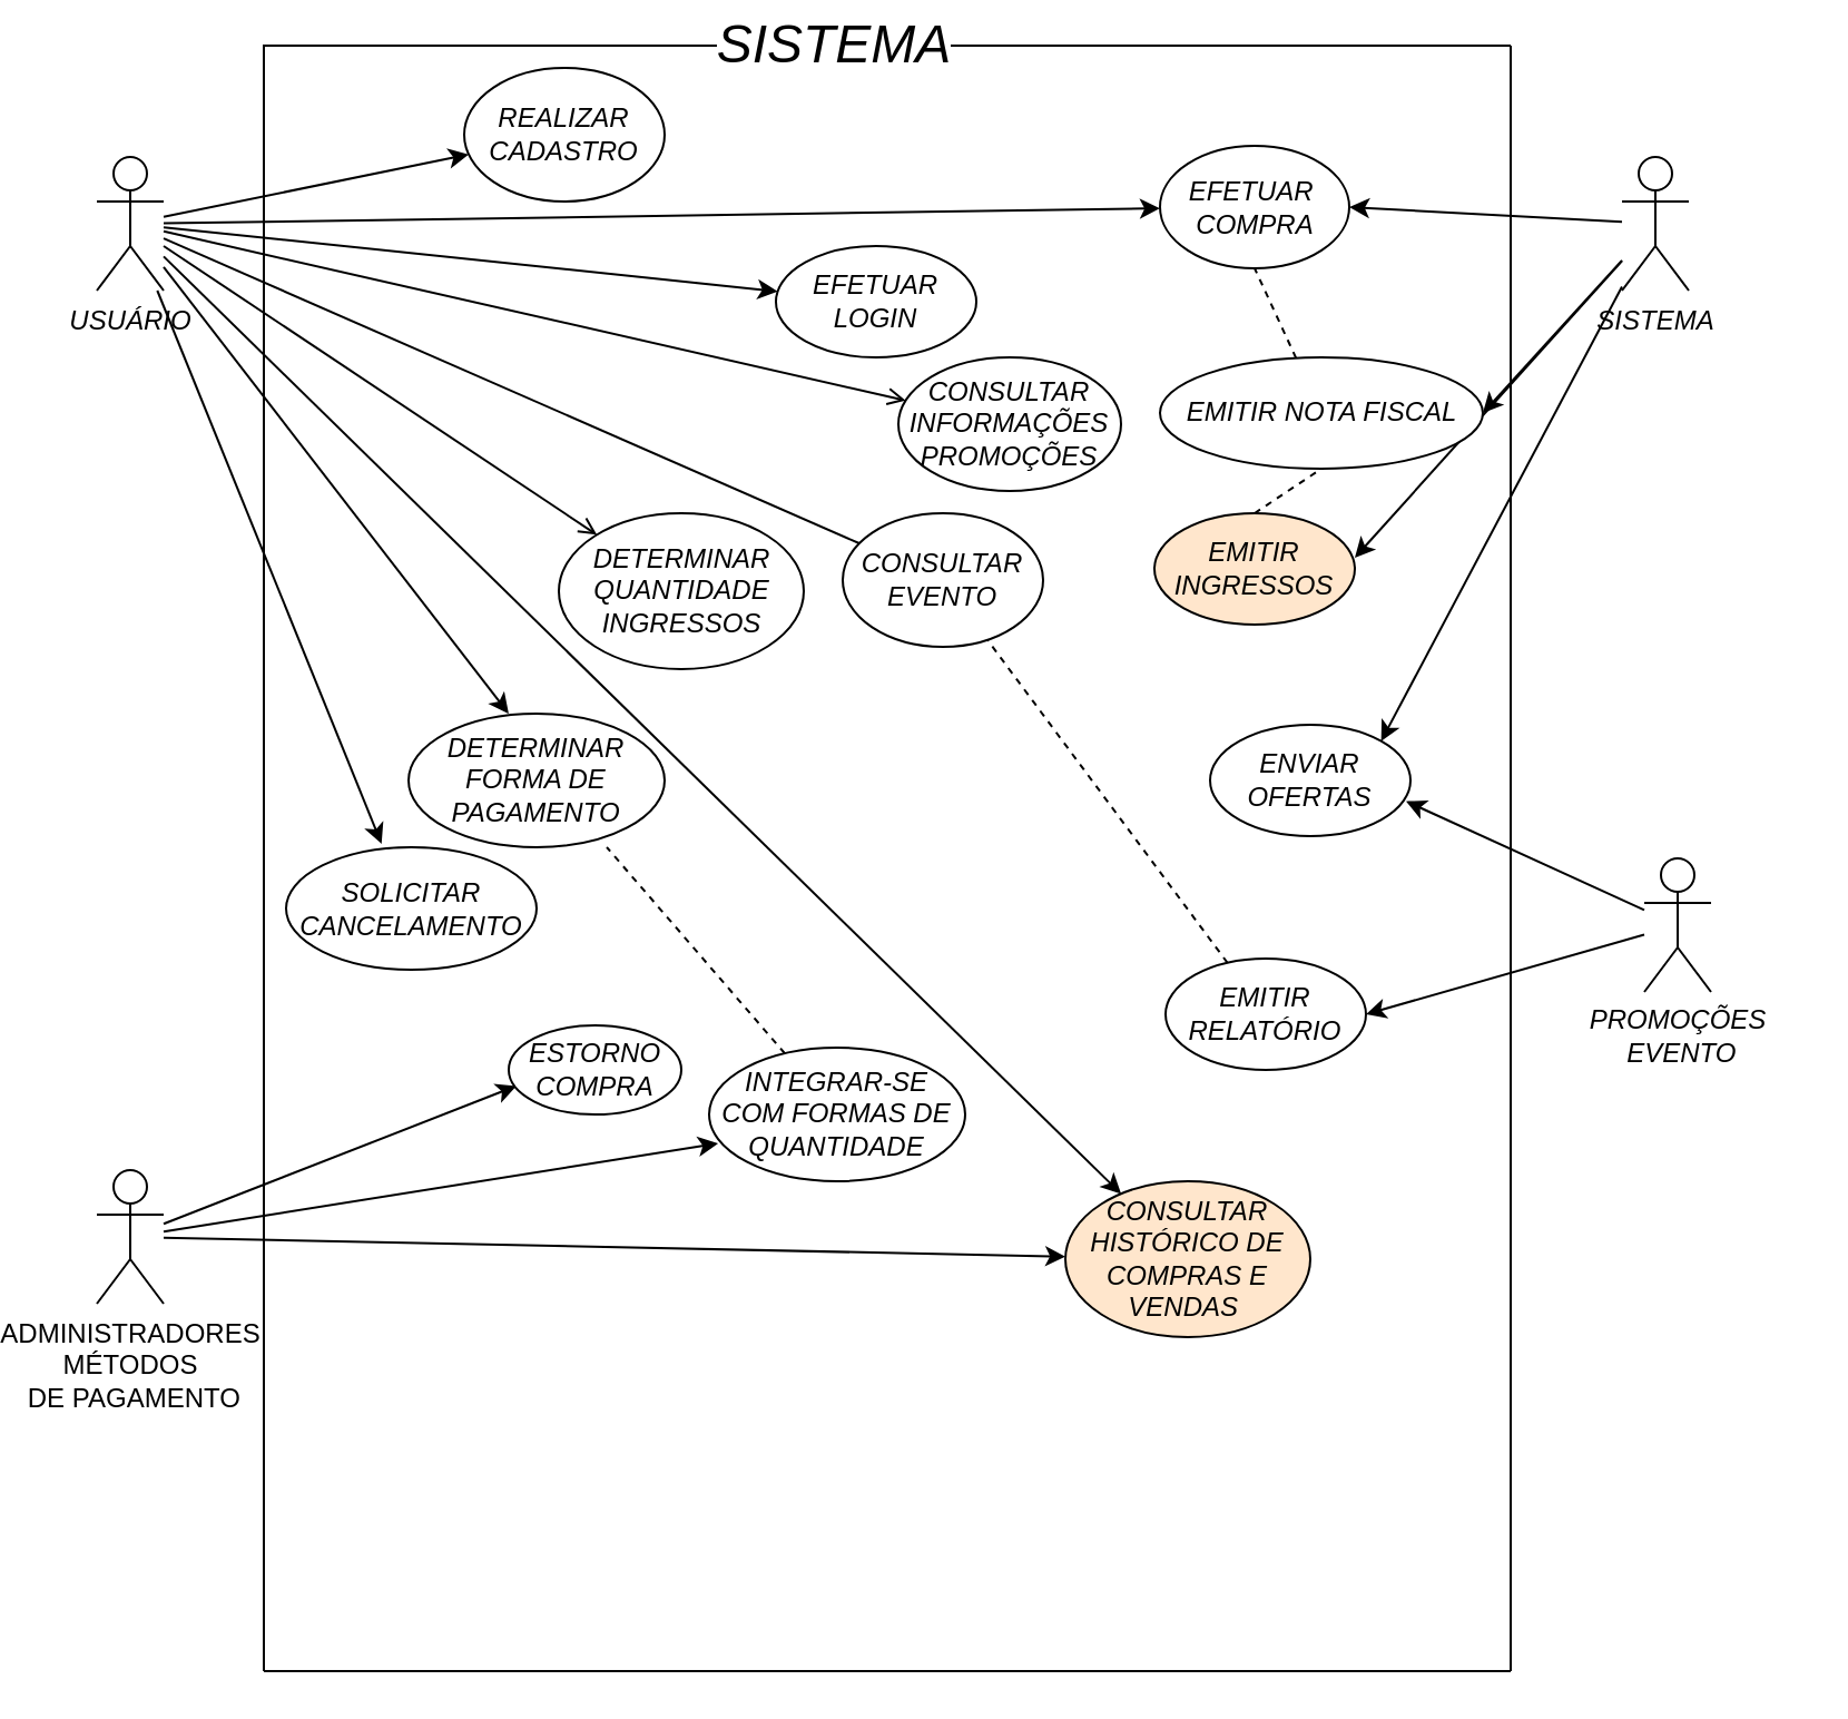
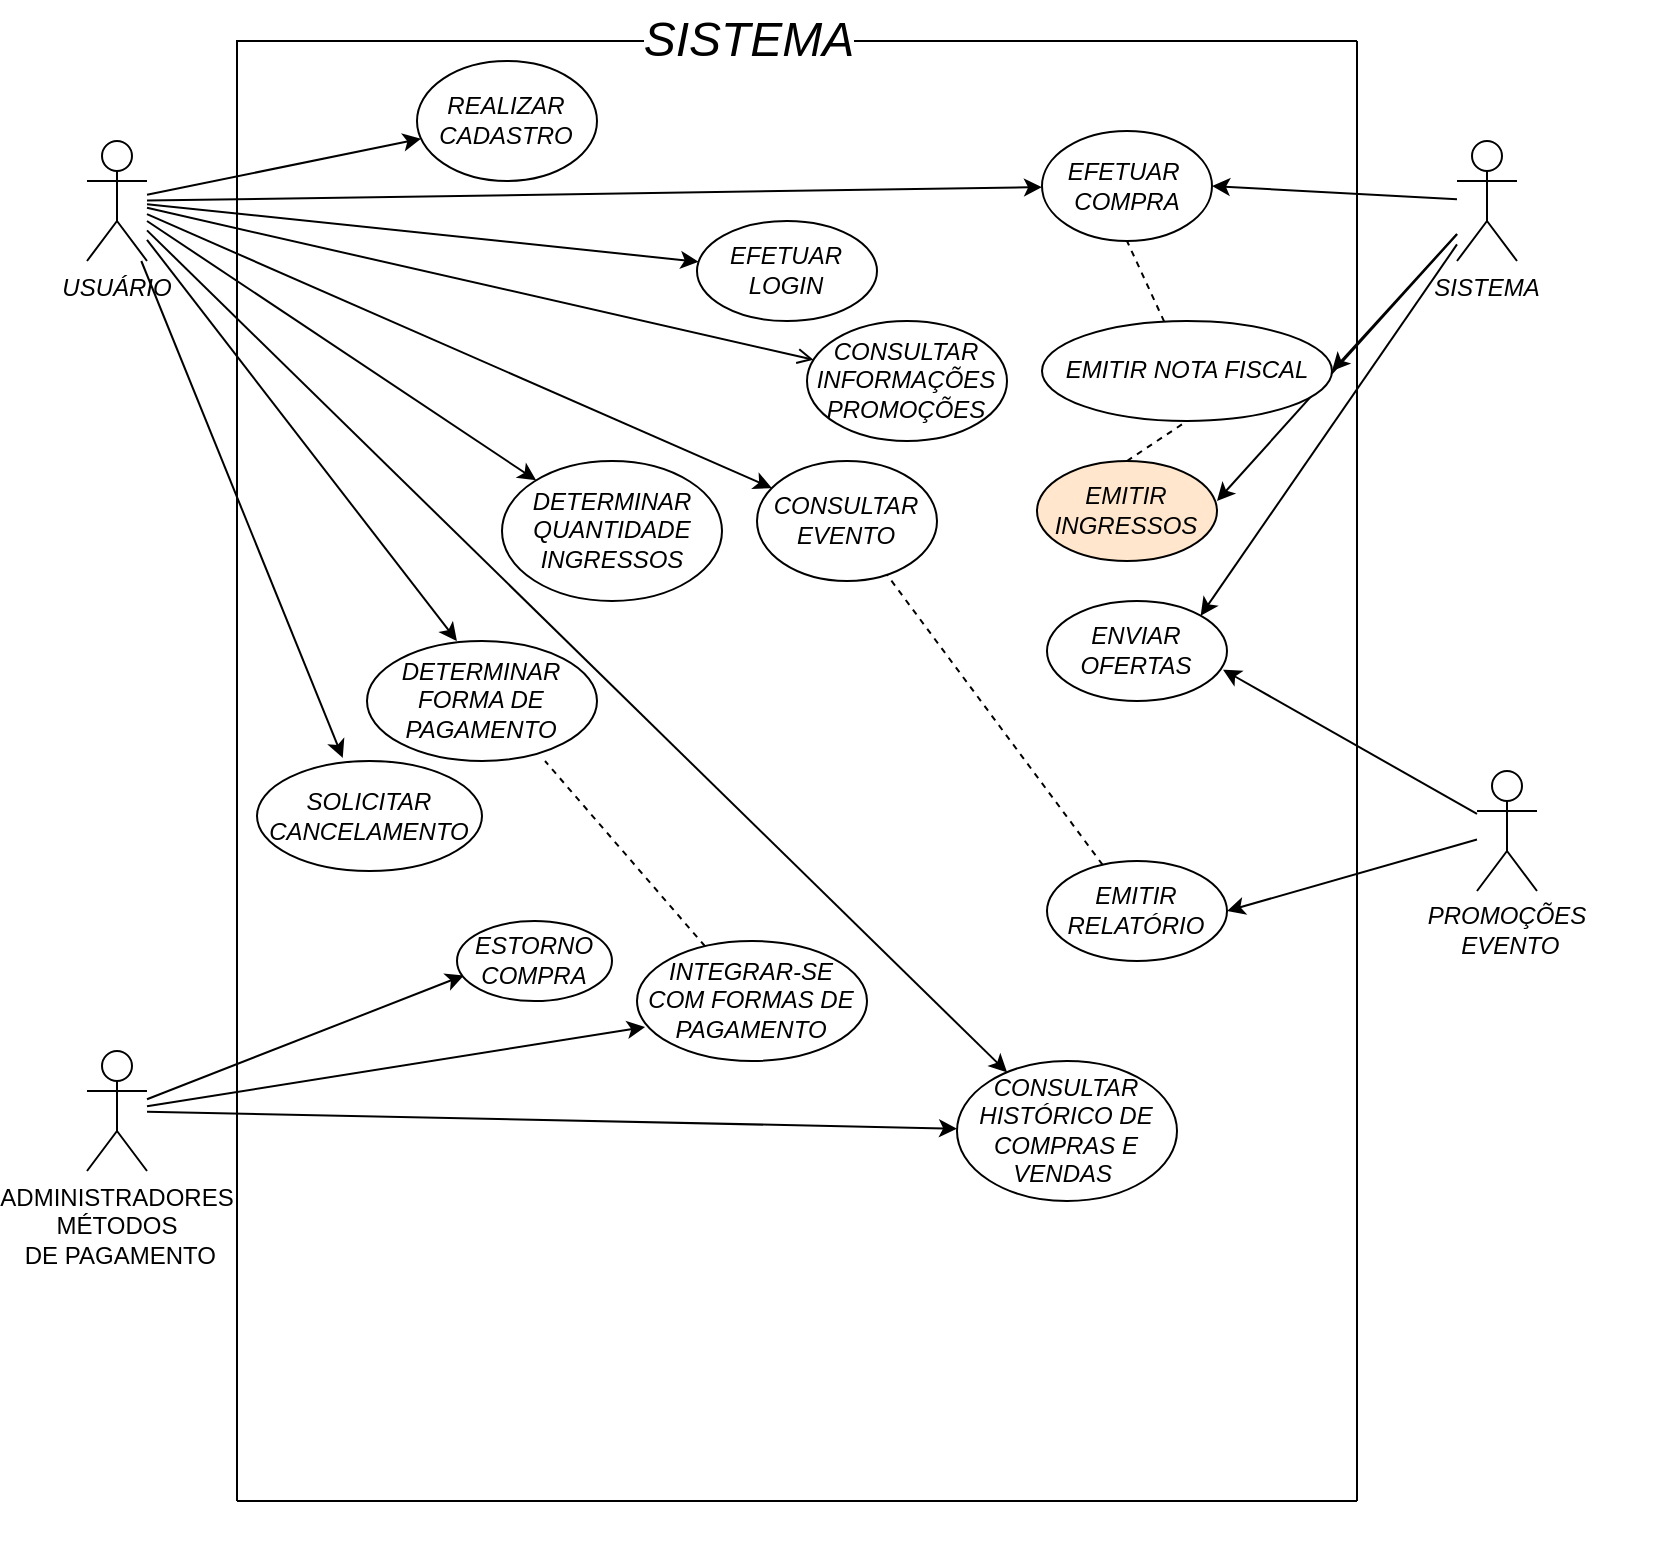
  <mxCell id="0" />
  <mxCell id="1" parent="0" />
  <mxCell id="2" style="edgeStyle=none;rounded=0;orthogonalLoop=1;jettySize=auto;html=1;" parent="1" source="10" target="25" edge="1"><mxGeometry relative="1" as="geometry" /></mxCell>
  <mxCell id="3" style="edgeStyle=none;rounded=0;orthogonalLoop=1;jettySize=auto;html=1;" parent="1" source="10" target="24" edge="1"><mxGeometry relative="1" as="geometry" /></mxCell>
- <mxCell id="4" style="edgeStyle=none;rounded=0;orthogonalLoop=1;jettySize=auto;html=1;fontSize=24;endArrow=none;" parent="1" source="10" target="26" edge="1"><mxGeometry relative="1" as="geometry" /></mxCell>
+ <mxCell id="4" style="edgeStyle=none;rounded=0;orthogonalLoop=1;jettySize=auto;html=1;fontSize=24;" parent="1" source="10" target="26" edge="1"><mxGeometry relative="1" as="geometry" /></mxCell>
  <mxCell id="5" style="edgeStyle=none;rounded=0;orthogonalLoop=1;jettySize=auto;html=1;fontSize=24;endArrow=open;" parent="1" source="10" target="27" edge="1"><mxGeometry relative="1" as="geometry" /></mxCell>
- <mxCell id="6" style="edgeStyle=none;rounded=0;orthogonalLoop=1;jettySize=auto;html=1;fontSize=24;endArrow=open;" parent="1" source="10" target="28" edge="1"><mxGeometry relative="1" as="geometry" /></mxCell>
+ <mxCell id="6" style="edgeStyle=none;rounded=0;orthogonalLoop=1;jettySize=auto;html=1;fontSize=24;" parent="1" source="10" target="28" edge="1"><mxGeometry relative="1" as="geometry" /></mxCell>
  <mxCell id="7" style="edgeStyle=none;rounded=0;orthogonalLoop=1;jettySize=auto;html=1;fontSize=24;" parent="1" source="10" target="35" edge="1"><mxGeometry relative="1" as="geometry" /></mxCell>
  <mxCell id="8" style="edgeStyle=none;rounded=0;orthogonalLoop=1;jettySize=auto;html=1;entryX=0.381;entryY=-0.028;entryDx=0;entryDy=0;entryPerimeter=0;fontSize=24;" parent="1" source="10" target="40" edge="1"><mxGeometry relative="1" as="geometry" /></mxCell>
  <mxCell id="9" style="edgeStyle=none;rounded=0;orthogonalLoop=1;jettySize=auto;html=1;" edge="1" parent="1" source="10" target="43"><mxGeometry relative="1" as="geometry" /></mxCell>
  <mxCell id="10" value="&lt;i&gt;USUÁRIO&lt;/i&gt;" style="shape=umlActor;verticalLabelPosition=bottom;verticalAlign=top;html=1;outlineConnect=0;" parent="1" vertex="1"><mxGeometry x="20" y="70" width="30" height="60" as="geometry" /></mxCell>
  <mxCell id="11" style="edgeStyle=none;rounded=0;orthogonalLoop=1;jettySize=auto;html=1;entryX=1;entryY=0.5;entryDx=0;entryDy=0;fontSize=24;" parent="1" source="13" target="39" edge="1"><mxGeometry relative="1" as="geometry" /></mxCell>
  <mxCell id="12" style="edgeStyle=none;rounded=0;orthogonalLoop=1;jettySize=auto;html=1;fontSize=24;entryX=0.978;entryY=0.687;entryDx=0;entryDy=0;entryPerimeter=0;" parent="1" source="13" target="38" edge="1"><mxGeometry relative="1" as="geometry"><mxPoint x="595" y="340" as="targetPoint" /></mxGeometry></mxCell>
  <mxCell id="13" value="" style="shape=umlActor;verticalLabelPosition=bottom;verticalAlign=top;html=1;outlineConnect=0;" parent="1" vertex="1"><mxGeometry x="715" y="385" width="30" height="60" as="geometry" /></mxCell>
  <mxCell id="14" style="edgeStyle=none;rounded=0;orthogonalLoop=1;jettySize=auto;html=1;entryX=1;entryY=0.5;entryDx=0;entryDy=0;fontSize=24;" parent="1" source="18" target="35" edge="1"><mxGeometry relative="1" as="geometry" /></mxCell>
  <mxCell id="15" style="edgeStyle=none;rounded=0;orthogonalLoop=1;jettySize=auto;html=1;entryX=1;entryY=0.5;entryDx=0;entryDy=0;fontSize=24;" parent="1" source="18" target="36" edge="1"><mxGeometry relative="1" as="geometry" /></mxCell>
  <mxCell id="16" style="edgeStyle=none;rounded=0;orthogonalLoop=1;jettySize=auto;html=1;fontSize=24;" parent="1" source="18" edge="1"><mxGeometry relative="1" as="geometry"><mxPoint x="585" y="250" as="targetPoint" /></mxGeometry></mxCell>
  <mxCell id="17" style="edgeStyle=none;rounded=0;orthogonalLoop=1;jettySize=auto;html=1;entryX=1;entryY=0;entryDx=0;entryDy=0;fontSize=24;" parent="1" source="18" target="38" edge="1"><mxGeometry relative="1" as="geometry" /></mxCell>
  <mxCell id="18" value="&lt;i&gt;SISTEMA&lt;/i&gt;" style="shape=umlActor;verticalLabelPosition=bottom;verticalAlign=top;html=1;outlineConnect=0;" parent="1" vertex="1"><mxGeometry x="705" y="70" width="30" height="60" as="geometry" /></mxCell>
  <mxCell id="19" value="&lt;i&gt;PROMOÇÕES&lt;br&gt;&amp;nbsp;EVENTO&lt;/i&gt;" style="text;html=1;align=center;verticalAlign=middle;resizable=0;points=[];autosize=1;strokeColor=none;fillColor=none;" parent="1" vertex="1"><mxGeometry x="675" y="450" width="110" height="30" as="geometry" /></mxCell>
  <mxCell id="20" style="edgeStyle=none;rounded=0;orthogonalLoop=1;jettySize=auto;html=1;fontSize=24;entryX=0.044;entryY=0.68;entryDx=0;entryDy=0;entryPerimeter=0;" parent="1" source="23" target="41" edge="1"><mxGeometry relative="1" as="geometry"><mxPoint x="375" y="545" as="targetPoint" /></mxGeometry></mxCell>
  <mxCell id="21" style="edgeStyle=none;rounded=0;orthogonalLoop=1;jettySize=auto;html=1;" edge="1" parent="1" source="23" target="43"><mxGeometry relative="1" as="geometry" /></mxCell>
  <mxCell id="22" style="edgeStyle=none;rounded=0;orthogonalLoop=1;jettySize=auto;html=1;entryX=0.035;entryY=0.717;entryDx=0;entryDy=0;entryPerimeter=0;" edge="1" parent="1" source="23" target="44"><mxGeometry relative="1" as="geometry" /></mxCell>
  <mxCell id="23" value="ADMINISTRADORES&lt;br&gt;MÉTODOS&lt;br&gt;&amp;nbsp;DE PAGAMENTO" style="shape=umlActor;verticalLabelPosition=bottom;verticalAlign=top;html=1;outlineConnect=0;" parent="1" vertex="1"><mxGeometry x="20" y="525" width="30" height="60" as="geometry" /></mxCell>
  <mxCell id="24" value="&lt;i&gt;REALIZAR CADASTRO&lt;/i&gt;" style="ellipse;whiteSpace=wrap;html=1;fillColor=#FFFFFF;" parent="1" vertex="1"><mxGeometry x="185" y="30" width="90" height="60" as="geometry" /></mxCell>
  <mxCell id="25" value="&lt;i&gt;EFETUAR LOGIN&lt;/i&gt;" style="ellipse;whiteSpace=wrap;html=1;fillColor=#FFFFFF;" parent="1" vertex="1"><mxGeometry x="325" y="110" width="90" height="50" as="geometry" /></mxCell>
  <mxCell id="26" value="&lt;i&gt;CONSULTAR EVENTO&lt;/i&gt;" style="ellipse;whiteSpace=wrap;html=1;fillColor=#FFFFFF;" parent="1" vertex="1"><mxGeometry x="355" y="230" width="90" height="60" as="geometry" /></mxCell>
  <mxCell id="27" value="&lt;i&gt;CONSULTAR&lt;br&gt;INFORMAÇÕES&lt;br&gt;PROMOÇÕES&lt;br&gt;&lt;/i&gt;" style="ellipse;whiteSpace=wrap;html=1;fillColor=#FFFFFF;" parent="1" vertex="1"><mxGeometry x="380" y="160" width="100" height="60" as="geometry" /></mxCell>
  <mxCell id="28" value="&lt;i&gt;DETERMINAR QUANTIDADE INGRESSOS&lt;/i&gt;" style="ellipse;whiteSpace=wrap;html=1;fillColor=#FFFFFF;" parent="1" vertex="1"><mxGeometry x="227.5" y="230" width="110" height="70" as="geometry" /></mxCell>
  <mxCell id="29" value="&lt;i&gt;DETERMINAR FORMA DE PAGAMENTO&lt;/i&gt;" style="ellipse;whiteSpace=wrap;html=1;fillColor=#FFFFFF;" parent="1" vertex="1"><mxGeometry x="160" y="320" width="115" height="60" as="geometry" /></mxCell>
  <mxCell id="30" value="" style="endArrow=none;html=1;rounded=0;" parent="1" edge="1"><mxGeometry width="50" height="50" relative="1" as="geometry"><mxPoint x="655" y="630" as="sourcePoint" /><mxPoint x="655" y="20" as="targetPoint" /><Array as="points"><mxPoint x="655" y="750" /><mxPoint x="655" y="630" /></Array></mxGeometry></mxCell>
  <mxCell id="31" value="" style="endArrow=none;html=1;rounded=0;" parent="1" edge="1"><mxGeometry width="50" height="50" relative="1" as="geometry"><mxPoint x="95" y="750" as="sourcePoint" /><mxPoint x="655" y="20" as="targetPoint" /><Array as="points"><mxPoint x="95" y="20" /><mxPoint x="225" y="20" /><mxPoint x="445" y="20" /><mxPoint x="545" y="20" /><mxPoint x="605" y="20" /></Array></mxGeometry></mxCell>
  <mxCell id="32" value="&lt;font style=&quot;font-size: 24px&quot;&gt;&lt;i&gt;SISTEMA&lt;/i&gt;&lt;/font&gt;" style="edgeLabel;html=1;align=center;verticalAlign=middle;resizable=0;points=[];" parent="31" vertex="1" connectable="0"><mxGeometry x="0.508" y="1" relative="1" as="geometry"><mxPoint x="12" as="offset" /></mxGeometry></mxCell>
  <mxCell id="33" value="" style="endArrow=none;html=1;rounded=0;" parent="1" edge="1"><mxGeometry width="50" height="50" relative="1" as="geometry"><mxPoint x="655" y="750" as="sourcePoint" /><mxPoint x="95" y="750" as="targetPoint" /><Array as="points"><mxPoint x="375" y="750" /></Array></mxGeometry></mxCell>
  <mxCell id="34" style="edgeStyle=none;rounded=0;orthogonalLoop=1;jettySize=auto;html=1;fontSize=24;entryX=0.391;entryY=0;entryDx=0;entryDy=0;entryPerimeter=0;" parent="1" source="10" target="29" edge="1"><mxGeometry relative="1" as="geometry"><mxPoint x="65" y="110" as="sourcePoint" /><mxPoint x="241.515" y="299.999" as="targetPoint" /></mxGeometry></mxCell>
  <mxCell id="35" value="&lt;i&gt;EFETUAR&amp;nbsp;&lt;br&gt;COMPRA&lt;br&gt;&lt;/i&gt;" style="ellipse;whiteSpace=wrap;html=1;fillColor=#FFFFFF;" parent="1" vertex="1"><mxGeometry x="497.5" y="65" width="85" height="55" as="geometry" /></mxCell>
  <mxCell id="36" value="&lt;i&gt;EMITIR NOTA FISCAL&lt;br&gt;&lt;/i&gt;" style="ellipse;whiteSpace=wrap;html=1;fillColor=#FFFFFF;" parent="1" vertex="1"><mxGeometry x="497.5" y="160" width="145" height="50" as="geometry" /></mxCell>
  <mxCell id="37" value="&lt;i&gt;EMITIR INGRESSOS&lt;br&gt;&lt;/i&gt;" style="ellipse;whiteSpace=wrap;html=1;fillColor=#ffe6cc;" parent="1" vertex="1"><mxGeometry x="495" y="230" width="90" height="50" as="geometry" /></mxCell>
- <mxCell id="38" value="&lt;i&gt;ENVIAR OFERTAS&lt;/i&gt;" style="ellipse;whiteSpace=wrap;html=1;fillColor=#FFFFFF;" parent="1" vertex="1"><mxGeometry x="520" y="325" width="90" height="50" as="geometry" /></mxCell>
+ <mxCell id="38" value="&lt;i&gt;ENVIAR OFERTAS&lt;/i&gt;" style="ellipse;whiteSpace=wrap;html=1;fillColor=#FFFFFF;" parent="1" vertex="1"><mxGeometry x="500" y="300" width="90" height="50" as="geometry" /></mxCell>
  <mxCell id="39" value="&lt;i&gt;EMITIR RELATÓRIO&lt;/i&gt;" style="ellipse;whiteSpace=wrap;html=1;fillColor=#FFFFFF;" parent="1" vertex="1"><mxGeometry x="500" y="430" width="90" height="50" as="geometry" /></mxCell>
  <mxCell id="40" value="&lt;i&gt;SOLICITAR CANCELAMENTO&lt;/i&gt;" style="ellipse;whiteSpace=wrap;html=1;fillColor=#FFFFFF;" parent="1" vertex="1"><mxGeometry x="105" y="380" width="112.5" height="55" as="geometry" /></mxCell>
  <mxCell id="41" value="&lt;i&gt;ESTORNO COMPRA&lt;/i&gt;" style="ellipse;whiteSpace=wrap;html=1;fillColor=#FFFFFF;" parent="1" vertex="1"><mxGeometry x="205" y="460" width="77.5" height="40" as="geometry" /></mxCell>
  <mxCell id="42" value="" style="endArrow=none;dashed=1;html=1;rounded=0;fontSize=24;" parent="1" source="39" target="26" edge="1"><mxGeometry width="50" height="50" relative="1" as="geometry"><mxPoint x="393.96" y="536.35" as="sourcePoint" /><mxPoint x="248.64" y="477.64" as="targetPoint" /><Array as="points" /></mxGeometry></mxCell>
- <mxCell id="43" value="&lt;i&gt;CONSULTAR HISTÓRICO DE COMPRAS E VENDAS&amp;nbsp;&lt;/i&gt;" style="ellipse;whiteSpace=wrap;html=1;fillColor=#ffe6cc;" vertex="1" parent="1"><mxGeometry x="455" y="530" width="110" height="70" as="geometry" /></mxCell>
- <mxCell id="44" value="&lt;i&gt;INTEGRAR-SE COM FORMAS DE QUANTIDADE&lt;/i&gt;" style="ellipse;whiteSpace=wrap;html=1;fillColor=#FFFFFF;" vertex="1" parent="1"><mxGeometry x="295" y="470" width="115" height="60" as="geometry" /></mxCell>
+ <mxCell id="43" value="&lt;i&gt;CONSULTAR HISTÓRICO DE COMPRAS E VENDAS&amp;nbsp;&lt;/i&gt;" style="ellipse;whiteSpace=wrap;html=1;fillColor=#FFFFFF;" vertex="1" parent="1"><mxGeometry x="455" y="530" width="110" height="70" as="geometry" /></mxCell>
+ <mxCell id="44" value="&lt;i&gt;INTEGRAR-SE COM FORMAS DE PAGAMENTO&lt;/i&gt;" style="ellipse;whiteSpace=wrap;html=1;fillColor=#FFFFFF;" vertex="1" parent="1"><mxGeometry x="295" y="470" width="115" height="60" as="geometry" /></mxCell>
  <mxCell id="45" value="" style="endArrow=none;dashed=1;html=1;rounded=0;fontSize=24;entryX=0.774;entryY=1;entryDx=0;entryDy=0;entryPerimeter=0;" edge="1" parent="1" source="44" target="29"><mxGeometry width="50" height="50" relative="1" as="geometry"><mxPoint x="263.46" y="538.16" as="sourcePoint" /><mxPoint x="237.497" y="361.83" as="targetPoint" /><Array as="points" /></mxGeometry></mxCell>
  <mxCell id="46" value="" style="endArrow=none;dashed=1;html=1;rounded=0;fontSize=24;entryX=0.5;entryY=1;entryDx=0;entryDy=0;" edge="1" parent="1" source="36" target="35"><mxGeometry width="50" height="50" relative="1" as="geometry"><mxPoint x="642.82" y="265.016" as="sourcePoint" /><mxPoint x="534.997" y="119.999" as="targetPoint" /><Array as="points" /></mxGeometry></mxCell>
  <mxCell id="47" value="" style="endArrow=none;dashed=1;html=1;rounded=0;fontSize=24;exitX=0.5;exitY=0;exitDx=0;exitDy=0;entryX=0.5;entryY=1;entryDx=0;entryDy=0;" edge="1" parent="1" source="37" target="36"><mxGeometry width="50" height="50" relative="1" as="geometry"><mxPoint x="551.731" y="170.004" as="sourcePoint" /><mxPoint x="555" y="150" as="targetPoint" /><Array as="points" /></mxGeometry></mxCell>
